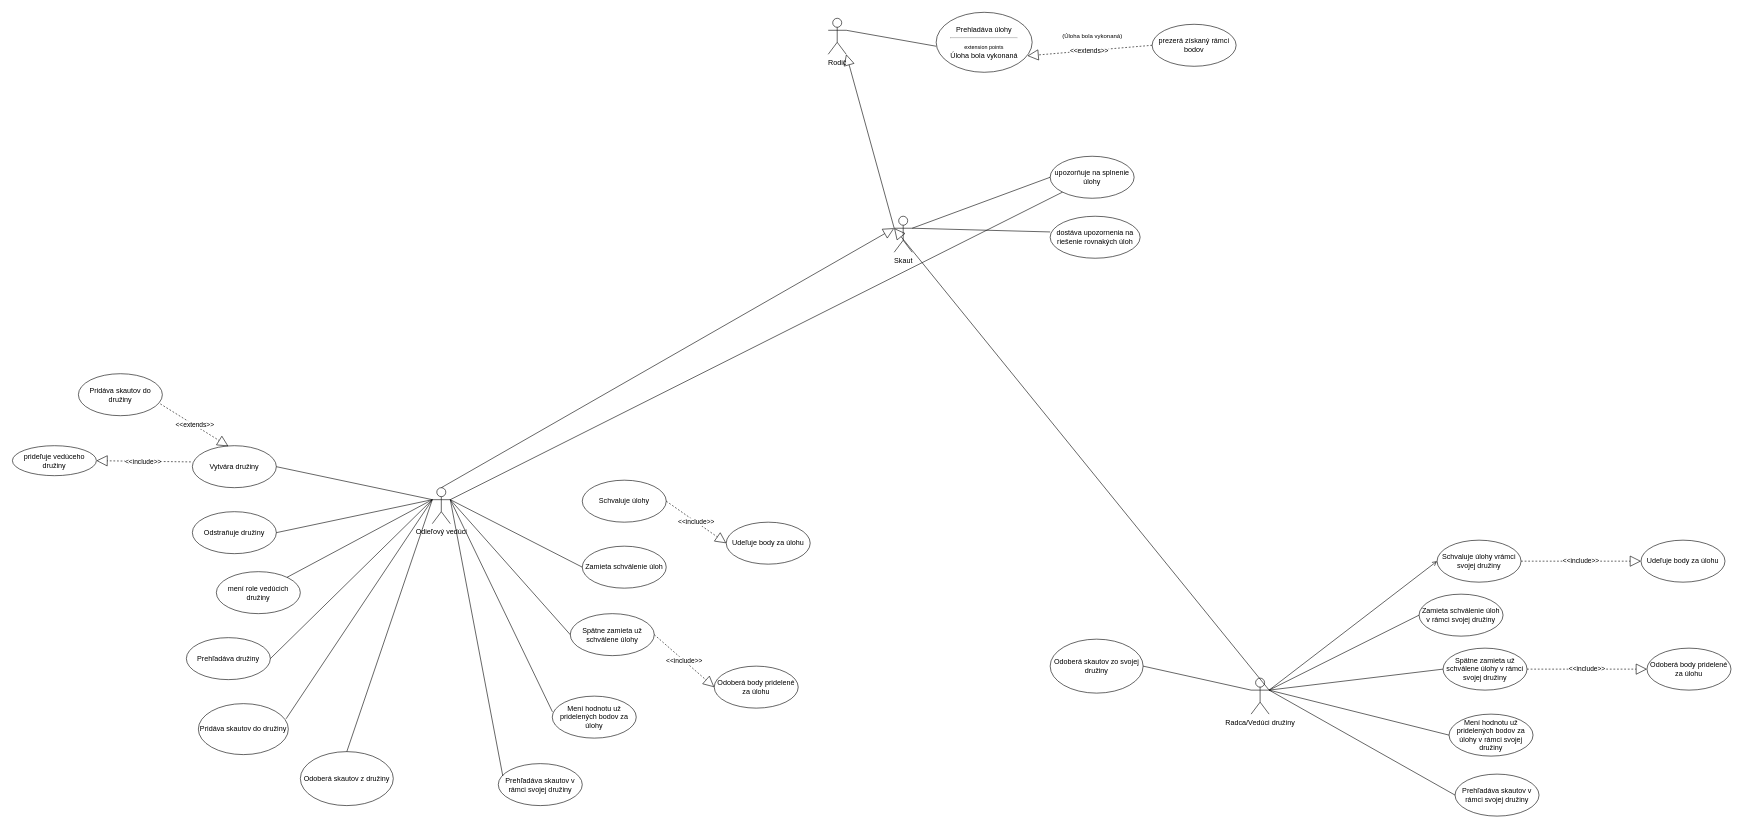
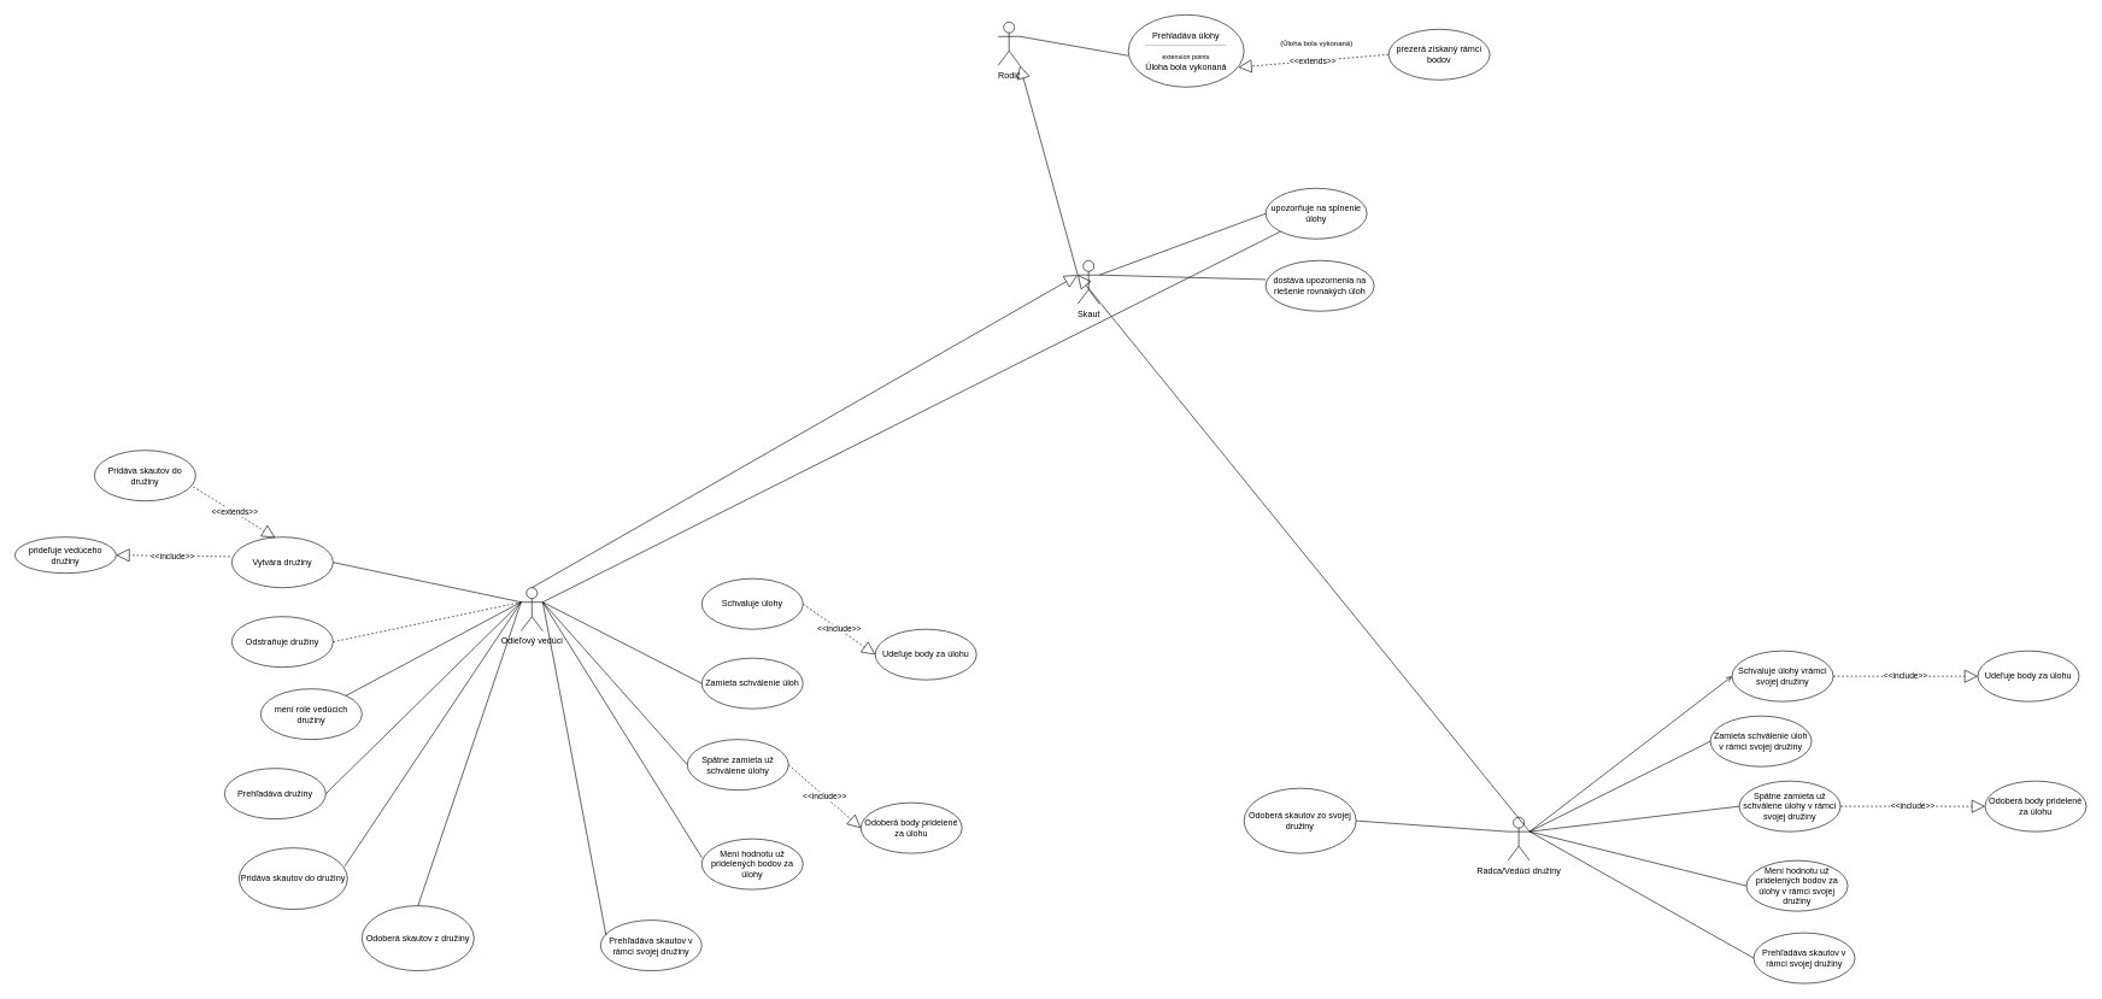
  <mxCell id="0" />
  <mxCell id="1" parent="0" />
  <mxCell id="2" value="Skaut" style="shape=umlActor;verticalLabelPosition=bottom;verticalAlign=top;html=1;outlineConnect=0;" vertex="1" parent="1"><mxGeometry x="1490" y="360" width="30" height="60" as="geometry" /></mxCell>
  <mxCell id="3" value="Radca/Vedúci družiny" style="shape=umlActor;verticalLabelPosition=bottom;verticalAlign=top;html=1;outlineConnect=0;" vertex="1" parent="1"><mxGeometry x="2085" y="1130" width="30" height="60" as="geometry" /></mxCell>
  <mxCell id="4" value="Rodič" style="shape=umlActor;verticalLabelPosition=bottom;verticalAlign=top;html=1;outlineConnect=0;" vertex="1" parent="1"><mxGeometry x="1380" y="30" width="30" height="60" as="geometry" /></mxCell>
  <mxCell id="5" value="Odieľový vedúci" style="shape=umlActor;verticalLabelPosition=bottom;verticalAlign=top;html=1;outlineConnect=0;" vertex="1" parent="1"><mxGeometry x="720" y="812.5" width="30" height="60" as="geometry" /></mxCell>
  <mxCell id="6" value="Prehladáva úlohy&lt;hr&gt;&lt;font style=&quot;font-size: 9px;&quot;&gt;extension points&lt;/font&gt;&lt;br&gt;&lt;div&gt;Úloha bola vykonaná&lt;/div&gt;" style="ellipse;whiteSpace=wrap;html=1;" vertex="1" parent="1"><mxGeometry x="1560" y="20" width="160" height="100" as="geometry" /></mxCell>
  <mxCell id="7" value="prezerá získaný rámci bodov" style="ellipse;whiteSpace=wrap;html=1;" vertex="1" parent="1"><mxGeometry x="1920" y="40" width="140" height="70" as="geometry" /></mxCell>
  <mxCell id="8" value="&amp;lt;&amp;lt;extends&amp;gt;&amp;gt;" style="endArrow=block;endSize=16;endFill=0;html=1;rounded=0;entryX=0.951;entryY=0.726;entryDx=0;entryDy=0;entryPerimeter=0;exitX=0;exitY=0.5;exitDx=0;exitDy=0;dashed=1;" edge="1" parent="1" source="7" target="6"><mxGeometry x="0.003" width="160" relative="1" as="geometry"><mxPoint x="1470" y="300" as="sourcePoint" /><mxPoint x="1630" y="300" as="targetPoint" /><mxPoint as="offset" /></mxGeometry></mxCell>
  <mxCell id="9" value="&lt;font style=&quot;font-size: 10px;&quot;&gt;(Úloha bola vykonaná)&lt;/font&gt;" style="text;html=1;align=center;verticalAlign=middle;resizable=0;points=[];autosize=1;strokeColor=none;fillColor=none;" vertex="1" parent="1"><mxGeometry x="1760" y="45" width="120" height="30" as="geometry" /></mxCell>
  <mxCell id="10" value="" style="endArrow=none;html=1;rounded=0;entryX=0;entryY=0.566;entryDx=0;entryDy=0;entryPerimeter=0;exitX=1;exitY=0.333;exitDx=0;exitDy=0;exitPerimeter=0;" edge="1" parent="1" source="4" target="6"><mxGeometry width="50" height="50" relative="1" as="geometry"><mxPoint x="1330" y="210" as="sourcePoint" /><mxPoint x="1410" y="260" as="targetPoint" /></mxGeometry></mxCell>
  <mxCell id="11" value="upozorňuje na splnenie úlohy" style="ellipse;whiteSpace=wrap;html=1;" vertex="1" parent="1"><mxGeometry x="1750" y="260" width="140" height="70" as="geometry" /></mxCell>
  <mxCell id="12" value="dostáva upozornenia na riešenie rovnakých úloh" style="ellipse;whiteSpace=wrap;html=1;" vertex="1" parent="1"><mxGeometry x="1750" y="360" width="150" height="70" as="geometry" /></mxCell>
  <mxCell id="13" value="" style="endArrow=none;html=1;rounded=0;entryX=0;entryY=0.374;entryDx=0;entryDy=0;entryPerimeter=0;exitX=1;exitY=0.333;exitDx=0;exitDy=0;exitPerimeter=0;" edge="1" parent="1" source="2" target="12"><mxGeometry width="50" height="50" relative="1" as="geometry"><mxPoint x="1540" y="430" as="sourcePoint" /><mxPoint x="1540" y="470" as="targetPoint" /></mxGeometry></mxCell>
  <mxCell id="14" value="" style="endArrow=none;html=1;rounded=0;entryX=0;entryY=0.5;entryDx=0;entryDy=0;exitX=1;exitY=0.333;exitDx=0;exitDy=0;exitPerimeter=0;" edge="1" parent="1" source="2" target="11"><mxGeometry width="50" height="50" relative="1" as="geometry"><mxPoint x="1490" y="520" as="sourcePoint" /><mxPoint x="1540" y="470" as="targetPoint" /></mxGeometry></mxCell>
  <mxCell id="15" value="" style="endArrow=block;html=1;rounded=0;entryX=1;entryY=1;entryDx=0;entryDy=0;entryPerimeter=0;exitX=0;exitY=0.333;exitDx=0;exitDy=0;exitPerimeter=0;startArrow=none;startFill=0;endFill=0;endSize=16;" edge="1" parent="1" source="2" target="4"><mxGeometry width="50" height="50" relative="1" as="geometry"><mxPoint x="1490" y="410" as="sourcePoint" /><mxPoint x="1540" y="360" as="targetPoint" /></mxGeometry></mxCell>
  <mxCell id="16" value="" style="endArrow=block;html=1;rounded=0;exitX=1;exitY=0.333;exitDx=0;exitDy=0;exitPerimeter=0;entryX=0;entryY=0.333;entryDx=0;entryDy=0;entryPerimeter=0;endFill=0;endSize=16;" edge="1" parent="1" source="3" target="2"><mxGeometry width="50" height="50" relative="1" as="geometry"><mxPoint x="1500" y="530" as="sourcePoint" /><mxPoint x="1510" y="420" as="targetPoint" /></mxGeometry></mxCell>
  <mxCell id="17" value="Schvaluje úlohy vrámci svojej družiny" style="ellipse;whiteSpace=wrap;html=1;" vertex="1" parent="1"><mxGeometry x="2395" y="900" width="140" height="70" as="geometry" /></mxCell>
  <mxCell id="18" value="Udeľuje body za úlohu" style="ellipse;whiteSpace=wrap;html=1;" vertex="1" parent="1"><mxGeometry x="2735" y="900" width="140" height="70" as="geometry" /></mxCell>
  <mxCell id="19" value="&amp;lt;&amp;lt;include&amp;gt;&amp;gt;" style="endArrow=block;endSize=16;endFill=0;html=1;rounded=0;exitX=1;exitY=0.5;exitDx=0;exitDy=0;entryX=0;entryY=0.5;entryDx=0;entryDy=0;dashed=1;" edge="1" parent="1" source="17" target="18"><mxGeometry width="160" relative="1" as="geometry"><mxPoint x="2335" y="1110" as="sourcePoint" /><mxPoint x="2495" y="1110" as="targetPoint" /></mxGeometry></mxCell>
  <mxCell id="20" value="" style="endArrow=open;html=1;rounded=0;entryX=0;entryY=0.5;entryDx=0;entryDy=0;exitX=1;exitY=0.333;exitDx=0;exitDy=0;exitPerimeter=0;" edge="1" parent="1" source="3" target="17"><mxGeometry width="50" height="50" relative="1" as="geometry"><mxPoint x="2125" y="1010" as="sourcePoint" /><mxPoint x="2415" y="1070" as="targetPoint" /></mxGeometry></mxCell>
  <mxCell id="21" value="Prehľadáva skautov v rámci svojej družiny" style="ellipse;whiteSpace=wrap;html=1;" vertex="1" parent="1"><mxGeometry x="2425" y="1290" width="140" height="70" as="geometry" /></mxCell>
  <mxCell id="22" value="" style="endArrow=none;html=1;rounded=0;entryX=0;entryY=0.5;entryDx=0;entryDy=0;exitX=1;exitY=0.333;exitDx=0;exitDy=0;exitPerimeter=0;" edge="1" parent="1" source="3" target="21"><mxGeometry width="50" height="50" relative="1" as="geometry"><mxPoint x="2155" y="1020" as="sourcePoint" /><mxPoint x="2395" y="990" as="targetPoint" /></mxGeometry></mxCell>
  <mxCell id="23" value="Prehľadáva družiny" style="ellipse;whiteSpace=wrap;html=1;" vertex="1" parent="1"><mxGeometry x="310" y="1062.5" width="140" height="70" as="geometry" /></mxCell>
  <mxCell id="24" value="" style="endArrow=none;html=1;rounded=0;exitX=0;exitY=0.333;exitDx=0;exitDy=0;exitPerimeter=0;entryX=1;entryY=0.5;entryDx=0;entryDy=0;" edge="1" parent="1" source="5" target="23"><mxGeometry width="50" height="50" relative="1" as="geometry"><mxPoint x="860" y="172.5" as="sourcePoint" /><mxPoint x="910" y="122.5" as="targetPoint" /></mxGeometry></mxCell>
  <mxCell id="25" value="Zamieta schválenie úloh v rámci svojej družiny" style="ellipse;whiteSpace=wrap;html=1;" vertex="1" parent="1"><mxGeometry x="2365" y="990" width="140" height="70" as="geometry" /></mxCell>
  <mxCell id="26" value="" style="endArrow=none;html=1;rounded=0;exitX=1;exitY=0.333;exitDx=0;exitDy=0;exitPerimeter=0;entryX=0;entryY=0.5;entryDx=0;entryDy=0;" edge="1" parent="1" source="3" target="25"><mxGeometry width="50" height="50" relative="1" as="geometry"><mxPoint x="2395" y="1050" as="sourcePoint" /><mxPoint x="2445" y="1000" as="targetPoint" /></mxGeometry></mxCell>
  <mxCell id="27" value="Spätne zamieta už schválene úlohy v rámci svojej družiny" style="ellipse;whiteSpace=wrap;html=1;" vertex="1" parent="1"><mxGeometry x="2405" y="1080" width="140" height="70" as="geometry" /></mxCell>
  <mxCell id="28" value="Odoberá body pridelené za úlohu" style="ellipse;whiteSpace=wrap;html=1;" vertex="1" parent="1"><mxGeometry x="2745" y="1080" width="140" height="70" as="geometry" /></mxCell>
  <mxCell id="29" value="" style="endArrow=none;html=1;rounded=0;exitX=1;exitY=0.333;exitDx=0;exitDy=0;exitPerimeter=0;entryX=0;entryY=0.5;entryDx=0;entryDy=0;" edge="1" parent="1" source="3" target="27"><mxGeometry width="50" height="50" relative="1" as="geometry"><mxPoint x="2515" y="1120" as="sourcePoint" /><mxPoint x="2565" y="1070" as="targetPoint" /></mxGeometry></mxCell>
  <mxCell id="30" value="&amp;lt;&amp;lt;include&amp;gt;&amp;gt;" style="endArrow=block;endSize=16;endFill=0;html=1;rounded=0;exitX=1;exitY=0.5;exitDx=0;exitDy=0;entryX=0;entryY=0.5;entryDx=0;entryDy=0;dashed=1;" edge="1" parent="1" source="27" target="28"><mxGeometry width="160" relative="1" as="geometry"><mxPoint x="2475" y="970" as="sourcePoint" /><mxPoint x="2625" y="1020" as="targetPoint" /></mxGeometry></mxCell>
  <mxCell id="31" value="Vytvára družiny" style="ellipse;whiteSpace=wrap;html=1;" vertex="1" parent="1"><mxGeometry x="320" y="742.5" width="140" height="70" as="geometry" /></mxCell>
  <mxCell id="32" value="prideľuje vedúceho družiny" style="ellipse;whiteSpace=wrap;html=1;" vertex="1" parent="1"><mxGeometry x="20" y="742.5" width="140" height="50" as="geometry" /></mxCell>
  <mxCell id="33" value="mení role vedúcich družiny" style="ellipse;whiteSpace=wrap;html=1;" vertex="1" parent="1"><mxGeometry x="360" y="952.5" width="140" height="70" as="geometry" /></mxCell>
  <mxCell id="34" value="" style="endArrow=none;html=1;rounded=0;exitX=0;exitY=0.333;exitDx=0;exitDy=0;exitPerimeter=0;" edge="1" parent="1" source="5" target="33"><mxGeometry width="50" height="50" relative="1" as="geometry"><mxPoint x="930" y="312.5" as="sourcePoint" /><mxPoint x="980" y="262.5" as="targetPoint" /></mxGeometry></mxCell>
- <mxCell id="35" value="Odoberá skautov zo svojej družiny" style="ellipse;whiteSpace=wrap;html=1;" vertex="1" parent="1"><mxGeometry x="1750" y="1065" width="155" height="90" as="geometry" /></mxCell>
+ <mxCell id="35" value="Odoberá skautov zo svojej družiny" style="ellipse;whiteSpace=wrap;html=1;" vertex="1" parent="1"><mxGeometry x="1720" y="1090" width="155" height="90" as="geometry" /></mxCell>
  <mxCell id="36" value="" style="endArrow=none;html=1;rounded=0;exitX=1;exitY=0.5;exitDx=0;exitDy=0;entryX=0;entryY=0.333;entryDx=0;entryDy=0;entryPerimeter=0;" edge="1" parent="1" source="35" target="3"><mxGeometry width="50" height="50" relative="1" as="geometry"><mxPoint x="1965" y="1010" as="sourcePoint" /><mxPoint x="2015" y="960" as="targetPoint" /></mxGeometry></mxCell>
  <mxCell id="37" value="Mení hodnotu už pridelených bodov za úlohy v rámci svojej družiny" style="ellipse;whiteSpace=wrap;html=1;" vertex="1" parent="1"><mxGeometry x="2415" y="1190" width="140" height="70" as="geometry" /></mxCell>
  <mxCell id="38" value="" style="endArrow=none;html=1;rounded=0;exitX=1;exitY=0.333;exitDx=0;exitDy=0;exitPerimeter=0;entryX=0;entryY=0.5;entryDx=0;entryDy=0;" edge="1" parent="1" source="3" target="37"><mxGeometry width="50" height="50" relative="1" as="geometry"><mxPoint x="2395" y="1240" as="sourcePoint" /><mxPoint x="2445" y="1190" as="targetPoint" /></mxGeometry></mxCell>
  <mxCell id="39" value="" style="endArrow=none;html=1;rounded=0;exitX=1;exitY=0.5;exitDx=0;exitDy=0;entryX=0;entryY=0.333;entryDx=0;entryDy=0;entryPerimeter=0;" edge="1" parent="1" source="31" target="5"><mxGeometry width="50" height="50" relative="1" as="geometry"><mxPoint y="832.5" as="sourcePoint" x="620" /><mxPoint x="670" y="782.5" as="targetPoint" /></mxGeometry></mxCell>
  <mxCell id="40" value="&amp;lt;&amp;lt;include&amp;gt;&amp;gt;" style="endArrow=block;endSize=16;endFill=0;html=1;rounded=0;exitX=-0.019;exitY=0.386;exitDx=0;exitDy=0;entryX=1;entryY=0.5;entryDx=0;entryDy=0;dashed=1;exitPerimeter=0;" edge="1" parent="1" source="31" target="32"><mxGeometry width="160" relative="1" as="geometry"><mxPoint x="205" y="602.5" as="sourcePoint" /><mxPoint x="175" y="767.5" as="targetPoint" /></mxGeometry></mxCell>
  <mxCell id="41" value="Pridáva skautov do družiny" style="ellipse;whiteSpace=wrap;html=1;" vertex="1" parent="1"><mxGeometry x="130" y="622.5" width="140" height="70" as="geometry" /></mxCell>
  <mxCell id="42" value="&amp;lt;&amp;lt;extends&amp;gt;&amp;gt;" style="endArrow=block;endSize=16;endFill=0;html=1;rounded=0;entryX=0.429;entryY=0.014;entryDx=0;entryDy=0;entryPerimeter=0;exitX=0.976;exitY=0.719;exitDx=0;exitDy=0;dashed=1;exitPerimeter=0;" edge="1" parent="1" source="41" target="31"><mxGeometry x="0.003" width="160" relative="1" as="geometry"><mxPoint x="508" y="648.5" as="sourcePoint" /><mxPoint x="300" y="666.5" as="targetPoint" /><mxPoint as="offset" /></mxGeometry></mxCell>
  <mxCell id="43" value="Odstraňuje družiny" style="ellipse;whiteSpace=wrap;html=1;" vertex="1" parent="1"><mxGeometry x="320" y="852.5" width="140" height="70" as="geometry" /></mxCell>
  <mxCell id="44" value="Schvaluje úlohy" style="ellipse;whiteSpace=wrap;html=1;" vertex="1" parent="1"><mxGeometry x="970" y="800" width="140" height="70" as="geometry" /></mxCell>
  <mxCell id="45" value="Udeľuje body za úlohu" style="ellipse;whiteSpace=wrap;html=1;" vertex="1" parent="1"><mxGeometry x="1210" y="870" width="140" height="70" as="geometry" /></mxCell>
  <mxCell id="46" value="&amp;lt;&amp;lt;include&amp;gt;&amp;gt;" style="endArrow=block;endSize=16;endFill=0;html=1;rounded=0;exitX=1;exitY=0.5;exitDx=0;exitDy=0;entryX=0;entryY=0.5;entryDx=0;entryDy=0;dashed=1;" edge="1" parent="1" source="44" target="45"><mxGeometry width="160" relative="1" as="geometry"><mxPoint x="680" y="782.5" as="sourcePoint" /><mxPoint x="840" y="782.5" as="targetPoint" /></mxGeometry></mxCell>
- <mxCell id="47" value="" style="endArrow=none;html=1;rounded=0;exitX=1;exitY=0.5;exitDx=0;exitDy=0;entryX=0;entryY=0.333;entryDx=0;entryDy=0;entryPerimeter=0;" edge="1" parent="1" source="43" target="5"><mxGeometry width="50" height="50" relative="1" as="geometry"><mxPoint x="740" y="862.5" as="sourcePoint" /><mxPoint x="790" y="812.5" as="targetPoint" /></mxGeometry></mxCell>
+ <mxCell id="47" value="" style="endArrow=none;html=1;rounded=0;exitX=1;exitY=0.5;exitDx=0;exitDy=0;entryX=0;entryY=0.333;entryDx=0;entryDy=0;entryPerimeter=0;dashed=1;" edge="1" parent="1" source="43" target="5"><mxGeometry width="50" height="50" relative="1" as="geometry"><mxPoint x="740" y="862.5" as="sourcePoint" /><mxPoint x="790" y="812.5" as="targetPoint" /></mxGeometry></mxCell>
  <mxCell id="48" value="" style="endArrow=none;html=1;rounded=0;exitX=1;exitY=0.333;exitDx=0;exitDy=0;exitPerimeter=0;" edge="1" parent="1" source="5" target="11"><mxGeometry width="50" height="50" relative="1" as="geometry"><mxPoint x="900" y="842.5" as="sourcePoint" /><mxPoint x="950" y="792.5" as="targetPoint" /></mxGeometry></mxCell>
  <mxCell id="49" value="Zamieta schválenie úloh" style="ellipse;whiteSpace=wrap;html=1;" vertex="1" parent="1"><mxGeometry x="970" y="910" width="140" height="70" as="geometry" /></mxCell>
  <mxCell id="50" value="" style="endArrow=none;html=1;rounded=0;exitX=1;exitY=0.333;exitDx=0;exitDy=0;exitPerimeter=0;entryX=0;entryY=0.5;entryDx=0;entryDy=0;" edge="1" parent="1" source="5" target="49"><mxGeometry width="50" height="50" relative="1" as="geometry"><mxPoint x="960" y="752.5" as="sourcePoint" /><mxPoint x="1010" y="702.5" as="targetPoint" /></mxGeometry></mxCell>
  <mxCell id="51" value="Spätne zamieta už schválene úlohy" style="ellipse;whiteSpace=wrap;html=1;" vertex="1" parent="1"><mxGeometry x="950" y="1022.5" width="140" height="70" as="geometry" /></mxCell>
  <mxCell id="52" value="Odoberá body pridelené za úlohu" style="ellipse;whiteSpace=wrap;html=1;" vertex="1" parent="1"><mxGeometry x="1190" y="1110" width="140" height="70" as="geometry" /></mxCell>
  <mxCell id="53" value="&amp;lt;&amp;lt;include&amp;gt;&amp;gt;" style="endArrow=block;endSize=16;endFill=0;html=1;rounded=0;exitX=1;exitY=0.5;exitDx=0;exitDy=0;entryX=0;entryY=0.5;entryDx=0;entryDy=0;dashed=1;" edge="1" parent="1" source="51" target="52"><mxGeometry width="160" relative="1" as="geometry"><mxPoint x="970" y="732.5" as="sourcePoint" /><mxPoint x="1120" y="782.5" as="targetPoint" /></mxGeometry></mxCell>
  <mxCell id="54" value="" style="endArrow=none;html=1;rounded=0;exitX=1;exitY=0.333;exitDx=0;exitDy=0;exitPerimeter=0;entryX=0;entryY=0.5;entryDx=0;entryDy=0;" edge="1" parent="1" source="5" target="51"><mxGeometry width="50" height="50" relative="1" as="geometry"><mxPoint x="980" y="902.5" as="sourcePoint" /><mxPoint x="1030" y="852.5" as="targetPoint" /></mxGeometry></mxCell>
- <mxCell id="55" value="Mení hodnotu už pridelených bodov za úlohy" style="ellipse;whiteSpace=wrap;html=1;" vertex="1" parent="1"><mxGeometry x="920" y="1160" width="140" height="70" as="geometry" /></mxCell>
+ <mxCell id="55" value="Mení hodnotu už pridelených bodov za úlohy" style="ellipse;whiteSpace=wrap;html=1;" vertex="1" parent="1"><mxGeometry x="970" y="1160" width="140" height="70" as="geometry" /></mxCell>
  <mxCell id="56" value="" style="endArrow=none;html=1;rounded=0;exitX=1;exitY=0.333;exitDx=0;exitDy=0;exitPerimeter=0;entryX=0.002;entryY=0.374;entryDx=0;entryDy=0;entryPerimeter=0;" edge="1" parent="1" source="5" target="55"><mxGeometry width="50" height="50" relative="1" as="geometry"><mxPoint x="930" y="932.5" as="sourcePoint" /><mxPoint x="980" y="882.5" as="targetPoint" /></mxGeometry></mxCell>
  <mxCell id="57" value="Prehľadáva skautov v rámci svojej družiny" style="ellipse;whiteSpace=wrap;html=1;" vertex="1" parent="1"><mxGeometry x="830" y="1272.5" width="140" height="70" as="geometry" /></mxCell>
  <mxCell id="58" value="" style="endArrow=none;html=1;rounded=0;exitX=1;exitY=0.333;exitDx=0;exitDy=0;exitPerimeter=0;entryX=0.054;entryY=0.296;entryDx=0;entryDy=0;entryPerimeter=0;" edge="1" parent="1" source="5" target="57"><mxGeometry width="50" height="50" relative="1" as="geometry"><mxPoint x="940" y="1002.5" as="sourcePoint" /><mxPoint x="990" y="952.5" as="targetPoint" /></mxGeometry></mxCell>
  <mxCell id="59" value="Pridáva skautov do družiny" style="ellipse;whiteSpace=wrap;html=1;" vertex="1" parent="1"><mxGeometry x="330" y="1172.5" width="150" height="85" as="geometry" /></mxCell>
  <mxCell id="60" value="" style="endArrow=none;html=1;rounded=0;exitX=0.975;exitY=0.298;exitDx=0;exitDy=0;exitPerimeter=0;entryX=0;entryY=0.333;entryDx=0;entryDy=0;entryPerimeter=0;" edge="1" parent="1" source="59" target="5"><mxGeometry width="50" height="50" relative="1" as="geometry"><mxPoint x="540" y="1012.5" as="sourcePoint" /><mxPoint x="590" y="962.5" as="targetPoint" /></mxGeometry></mxCell>
  <mxCell id="61" value="Odoberá skautov z družiny" style="ellipse;whiteSpace=wrap;html=1;" vertex="1" parent="1"><mxGeometry x="500" y="1252.5" width="155" height="90" as="geometry" /></mxCell>
  <mxCell id="62" value="" style="endArrow=none;html=1;rounded=0;exitX=0.5;exitY=0;exitDx=0;exitDy=0;entryX=0;entryY=0.333;entryDx=0;entryDy=0;entryPerimeter=0;" edge="1" parent="1" source="61" target="5"><mxGeometry width="50" height="50" relative="1" as="geometry"><mxPoint x="570" y="1132.5" as="sourcePoint" /><mxPoint y="1082.5" as="targetPoint" x="620" /></mxGeometry></mxCell>
  <mxCell id="63" value="" style="endArrow=block;html=1;rounded=0;entryX=0;entryY=0.333;entryDx=0;entryDy=0;entryPerimeter=0;exitX=0.5;exitY=0;exitDx=0;exitDy=0;exitPerimeter=0;startArrow=none;startFill=0;endFill=0;endSize=16;" edge="1" parent="1" source="5" target="2"><mxGeometry width="50" height="50" relative="1" as="geometry"><mxPoint x="735" y="792.5" as="sourcePoint" /><mxPoint x="655" y="502.5" as="targetPoint" /></mxGeometry></mxCell>
